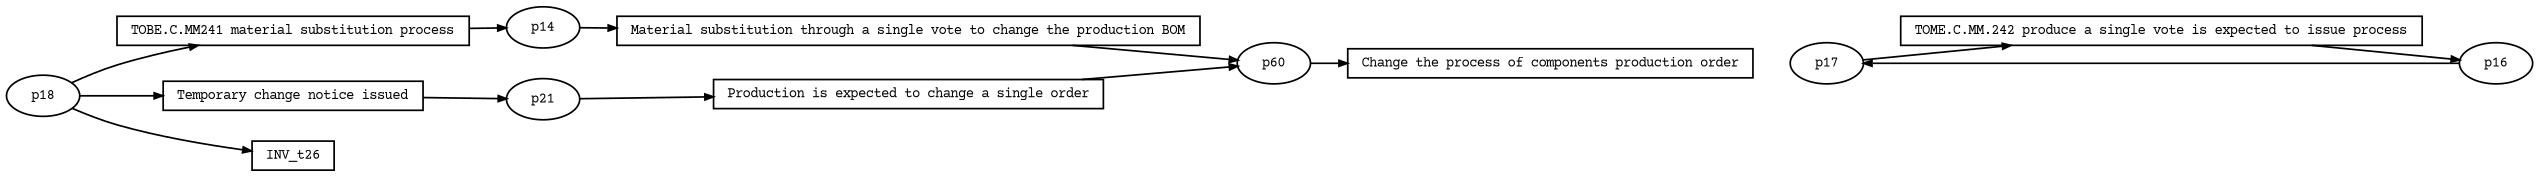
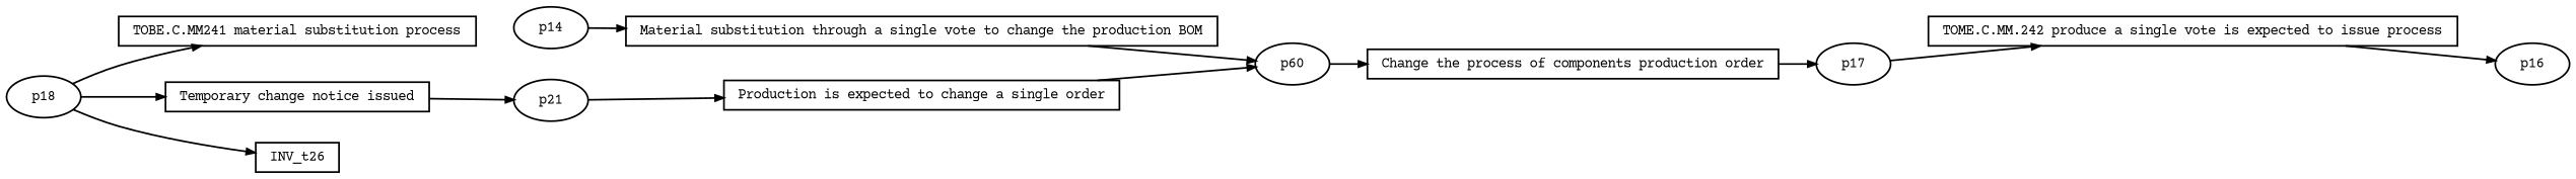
  digraph {
    fontname="Courier Prime"
    fontsize=8
    rankdir=LR
    ranksep=.3
    remincross=true
    node [fontname="Courier Prime" fontsize=8 shape=box]
    edge [arrowsize=0.5 fontname="Courier Prime"]
    n1 [height=.2 label="Change the process of components production order" width=.2]
    n2 [height=.2 label=p17 shape=oval width=.2]
    n3 [height=.2 label="TOME.C.MM.242 produce a single vote is expected to issue process" width=.2]
    n4 [height=.2 label="Material substitution through a single vote to change the production BOM" width=.2]
    n5 [height=.2 label=p60 shape=oval width=.2]
    n6 [height=.2 label="TOBE.C.MM241 material substitution process" width=.2]
    n7 [height=.2 label=p14 shape=oval width=.2]
    n8 [height=.2 label="Temporary change notice issued" width=.2]
    n9 [height=.2 label=p21 shape=oval width=.2]
    n10 [height=.2 label="Production is expected to change a single order" width=.2]
    n11 [height=.2 label=p16 shape=oval width=.2]
    n12 [height=.2 label=INV_t26 width=.2]
    n13 [height=.2 label=p18 shape=oval width=.2]
-   n11 -> n2
+   n1 -> n2
    n2 -> n3
    n3 -> n11
    n4 -> n5
    n5 -> n1
-   n6 -> n7
    n7 -> n4
    n8 -> n9
    n9 -> n10
    n10 -> n5
    n13 -> n6
    n13 -> n8
    n13 -> n12
  }
